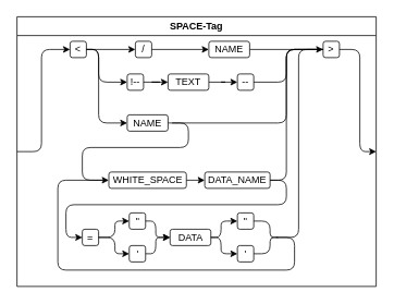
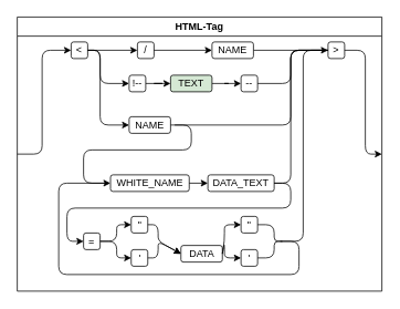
  <mxCell id="0" />
  <mxCell id="1" parent="0" />
- <mxCell id="2" value="SPACE-Tag" style="swimlane;" vertex="1" parent="1"><mxGeometry x="20" y="20" width="440" height="330" as="geometry"><mxRectangle x="180" y="70" width="130" height="23" as="alternateBounds" /></mxGeometry></mxCell>
+ <mxCell id="2" value="HTML-Tag" style="swimlane;" vertex="1" parent="1"><mxGeometry x="20" y="20" width="440" height="330" as="geometry"><mxRectangle x="180" y="70" width="130" height="23" as="alternateBounds" /></mxGeometry></mxCell>
  <mxCell id="3" value="&amp;lt;" style="rounded=1;whiteSpace=wrap;html=1;" vertex="1" parent="2"><mxGeometry x="65" y="30" width="20" height="20" as="geometry" /></mxCell>
  <mxCell id="4" value="&amp;gt;" style="rounded=1;whiteSpace=wrap;html=1;" vertex="1" parent="2"><mxGeometry x="375" y="30" width="20" height="20" as="geometry" /></mxCell>
  <mxCell id="5" value="/" style="rounded=1;whiteSpace=wrap;html=1;" vertex="1" parent="2"><mxGeometry x="145" y="30" width="20" height="20" as="geometry" /></mxCell>
  <mxCell id="6" style="edgeStyle=orthogonalEdgeStyle;rounded=0;orthogonalLoop=1;jettySize=auto;html=1;entryX=0;entryY=0.5;entryDx=0;entryDy=0;" edge="1" parent="2" source="3" target="5"><mxGeometry relative="1" as="geometry" /></mxCell>
  <mxCell id="7" style="edgeStyle=orthogonalEdgeStyle;rounded=0;orthogonalLoop=1;jettySize=auto;html=1;entryX=0;entryY=0.5;entryDx=0;entryDy=0;" edge="1" parent="2" source="8" target="4"><mxGeometry relative="1" as="geometry" /></mxCell>
  <mxCell id="8" value="NAME" style="rounded=1;whiteSpace=wrap;html=1;" vertex="1" parent="2"><mxGeometry x="235" y="30" width="50" height="20" as="geometry" /></mxCell>
  <mxCell id="9" style="edgeStyle=orthogonalEdgeStyle;rounded=0;orthogonalLoop=1;jettySize=auto;html=1;entryX=0;entryY=0.5;entryDx=0;entryDy=0;" edge="1" parent="2" source="5" target="8"><mxGeometry relative="1" as="geometry" /></mxCell>
  <mxCell id="10" value="NAME" style="rounded=1;whiteSpace=wrap;html=1;" vertex="1" parent="2"><mxGeometry x="135" y="120" width="50" height="20" as="geometry" /></mxCell>
- <mxCell id="11" value="WHITE_SPACE" style="rounded=1;whiteSpace=wrap;html=1;" vertex="1" parent="2"><mxGeometry x="112.5" y="190" width="95" height="20" as="geometry" /></mxCell>
- <mxCell id="12" value="DATA_NAME" style="rounded=1;whiteSpace=wrap;html=1;" vertex="1" parent="2"><mxGeometry x="230" y="190" width="80" height="20" as="geometry" /></mxCell>
+ <mxCell id="11" value="WHITE_NAME" style="rounded=1;whiteSpace=wrap;html=1;" vertex="1" parent="2"><mxGeometry x="112.5" y="190" width="95" height="20" as="geometry" /></mxCell>
+ <mxCell id="12" value="DATA_TEXT" style="rounded=1;whiteSpace=wrap;html=1;" vertex="1" parent="2"><mxGeometry x="230" y="190" width="80" height="20" as="geometry" /></mxCell>
  <mxCell id="13" value="=" style="rounded=1;whiteSpace=wrap;html=1;" vertex="1" parent="2"><mxGeometry x="80" y="260" width="20" height="20" as="geometry" /></mxCell>
  <mxCell id="14" value="&quot;" style="rounded=1;whiteSpace=wrap;html=1;" vertex="1" parent="2"><mxGeometry x="137.5" y="240" width="20" height="20" as="geometry" /></mxCell>
  <mxCell id="15" value="'" style="rounded=1;whiteSpace=wrap;html=1;" vertex="1" parent="2"><mxGeometry x="137.5" y="280" width="20" height="20" as="geometry" /></mxCell>
- <mxCell id="16" value="DATA" style="rounded=1;whiteSpace=wrap;html=1;" vertex="1" parent="2"><mxGeometry x="187.5" y="260" width="50" height="20" as="geometry" /></mxCell>
+ <mxCell id="16" value="DATA" style="rounded=1;whiteSpace=wrap;html=1;" vertex="1" parent="2"><mxGeometry x="197.5" y="275" width="50" height="20" as="geometry" /></mxCell>
  <mxCell id="17" value="&quot;" style="rounded=1;whiteSpace=wrap;html=1;" vertex="1" parent="2"><mxGeometry x="270" y="240" width="20" height="20" as="geometry" /></mxCell>
  <mxCell id="18" value="'" style="rounded=1;whiteSpace=wrap;html=1;" vertex="1" parent="2"><mxGeometry x="270" y="280" width="20" height="20" as="geometry" /></mxCell>
  <mxCell id="19" value="" style="endArrow=classic;html=1;entryX=0;entryY=0.5;entryDx=0;entryDy=0;exitX=0;exitY=0.5;exitDx=0;exitDy=0;" edge="1" parent="2" source="2" target="3"><mxGeometry width="50" height="50" relative="1" as="geometry"><mxPoint y="40" as="sourcePoint" /><mxPoint x="45" y="15" as="targetPoint" /><Array as="points"><mxPoint x="30" y="165" /><mxPoint x="30" y="40" /></Array></mxGeometry></mxCell>
  <mxCell id="20" value="" style="endArrow=classic;html=1;entryX=0;entryY=0.5;entryDx=0;entryDy=0;exitX=1;exitY=0.5;exitDx=0;exitDy=0;" edge="1" parent="2" source="3" target="10"><mxGeometry width="50" height="50" relative="1" as="geometry"><mxPoint x="50" y="90" as="sourcePoint" /><mxPoint x="100" y="40" as="targetPoint" /><Array as="points"><mxPoint x="100" y="40" /><mxPoint x="100" y="130" /></Array></mxGeometry></mxCell>
  <mxCell id="21" value="" style="endArrow=none;html=1;exitX=1;exitY=0.5;exitDx=0;exitDy=0;entryX=0;entryY=0.5;entryDx=0;entryDy=0;" edge="1" parent="2" source="10" target="4"><mxGeometry width="50" height="50" relative="1" as="geometry"><mxPoint x="270" y="110" as="sourcePoint" /><mxPoint x="320" y="60" as="targetPoint" /><Array as="points"><mxPoint x="330" y="130" /><mxPoint x="330" y="40" /></Array></mxGeometry></mxCell>
  <mxCell id="22" value="" style="endArrow=classic;html=1;entryX=0;entryY=0.5;entryDx=0;entryDy=0;" edge="1" parent="2" target="11"><mxGeometry width="50" height="50" relative="1" as="geometry"><mxPoint x="190" y="130" as="sourcePoint" /><mxPoint x="110" y="190" as="targetPoint" /><Array as="points"><mxPoint x="210" y="130" /><mxPoint x="210" y="160" /><mxPoint x="80" y="160" /><mxPoint x="80" y="200" /></Array></mxGeometry></mxCell>
  <mxCell id="23" value="" style="endArrow=classic;html=1;exitX=1;exitY=0.5;exitDx=0;exitDy=0;entryX=0;entryY=0.5;entryDx=0;entryDy=0;" edge="1" parent="2" source="11" target="12"><mxGeometry width="50" height="50" relative="1" as="geometry"><mxPoint x="300" y="180" as="sourcePoint" /><mxPoint x="350" y="130" as="targetPoint" /></mxGeometry></mxCell>
  <mxCell id="24" value="" style="endArrow=none;html=1;exitX=1;exitY=0.5;exitDx=0;exitDy=0;entryX=0;entryY=0.5;entryDx=0;entryDy=0;" edge="1" parent="2" source="12" target="4"><mxGeometry width="50" height="50" relative="1" as="geometry"><mxPoint x="295" y="150" as="sourcePoint" /><mxPoint x="345" y="100" as="targetPoint" /><Array as="points"><mxPoint x="330" y="200" /><mxPoint x="330" y="40" /></Array></mxGeometry></mxCell>
  <mxCell id="25" value="" style="endArrow=classic;html=1;exitX=1;exitY=0.5;exitDx=0;exitDy=0;entryX=0;entryY=0.5;entryDx=0;entryDy=0;" edge="1" parent="2" source="12" target="13"><mxGeometry width="50" height="50" relative="1" as="geometry"><mxPoint x="300" y="180" as="sourcePoint" /><mxPoint x="350" y="130" as="targetPoint" /><Array as="points"><mxPoint x="330" y="200" /><mxPoint x="330" y="230" /><mxPoint x="60" y="230" /><mxPoint x="60" y="270" /><mxPoint x="80" y="270" /></Array></mxGeometry></mxCell>
  <mxCell id="26" value="" style="endArrow=classic;html=1;exitX=1;exitY=0.5;exitDx=0;exitDy=0;entryX=0;entryY=0.5;entryDx=0;entryDy=0;" edge="1" parent="2" source="13" target="14"><mxGeometry width="50" height="50" relative="1" as="geometry"><mxPoint x="280" y="180" as="sourcePoint" /><mxPoint x="330" y="130" as="targetPoint" /><Array as="points"><mxPoint x="120" y="270" /><mxPoint x="120" y="250" /></Array></mxGeometry></mxCell>
  <mxCell id="27" value="" style="endArrow=classic;html=1;exitX=1;exitY=0.5;exitDx=0;exitDy=0;entryX=0;entryY=0.5;entryDx=0;entryDy=0;" edge="1" parent="2" source="13" target="15"><mxGeometry width="50" height="50" relative="1" as="geometry"><mxPoint x="280" y="180" as="sourcePoint" /><mxPoint x="330" y="130" as="targetPoint" /><Array as="points"><mxPoint x="120" y="270" /><mxPoint x="120" y="290" /></Array></mxGeometry></mxCell>
  <mxCell id="28" value="" style="endArrow=classic;html=1;exitX=1;exitY=0.5;exitDx=0;exitDy=0;entryX=0;entryY=0.5;entryDx=0;entryDy=0;" edge="1" parent="2" source="14" target="16"><mxGeometry width="50" height="50" relative="1" as="geometry"><mxPoint x="280" y="180" as="sourcePoint" /><mxPoint x="330" y="130" as="targetPoint" /><Array as="points"><mxPoint x="170" y="250" /><mxPoint x="170" y="270" /></Array></mxGeometry></mxCell>
  <mxCell id="29" value="" style="endArrow=classic;html=1;exitX=1;exitY=0.5;exitDx=0;exitDy=0;entryX=0;entryY=0.5;entryDx=0;entryDy=0;" edge="1" parent="2" source="15" target="16"><mxGeometry width="50" height="50" relative="1" as="geometry"><mxPoint x="280" y="180" as="sourcePoint" /><mxPoint x="330" y="130" as="targetPoint" /><Array as="points"><mxPoint x="170" y="290" /><mxPoint x="170" y="270" /></Array></mxGeometry></mxCell>
  <mxCell id="30" value="" style="endArrow=classic;html=1;exitX=1;exitY=0.5;exitDx=0;exitDy=0;entryX=0;entryY=0.5;entryDx=0;entryDy=0;" edge="1" parent="2" source="16" target="17"><mxGeometry width="50" height="50" relative="1" as="geometry"><mxPoint x="280" y="180" as="sourcePoint" /><mxPoint x="330" y="130" as="targetPoint" /><Array as="points"><mxPoint x="250" y="270" /><mxPoint x="250" y="250" /></Array></mxGeometry></mxCell>
  <mxCell id="31" value="" style="endArrow=classic;html=1;exitX=1;exitY=0.5;exitDx=0;exitDy=0;entryX=0;entryY=0.5;entryDx=0;entryDy=0;" edge="1" parent="2" source="16" target="18"><mxGeometry width="50" height="50" relative="1" as="geometry"><mxPoint x="280" y="180" as="sourcePoint" /><mxPoint x="330" y="130" as="targetPoint" /><Array as="points"><mxPoint x="250" y="270" /><mxPoint x="250" y="290" /></Array></mxGeometry></mxCell>
  <mxCell id="32" value="" style="endArrow=none;html=1;exitX=1;exitY=0.5;exitDx=0;exitDy=0;" edge="1" parent="2" source="17"><mxGeometry width="50" height="50" relative="1" as="geometry"><mxPoint x="280" y="180" as="sourcePoint" /><mxPoint x="320" y="270" as="targetPoint" /><Array as="points"><mxPoint x="310" y="250" /><mxPoint x="310" y="270" /></Array></mxGeometry></mxCell>
  <mxCell id="33" value="" style="endArrow=none;html=1;exitX=1;exitY=0.5;exitDx=0;exitDy=0;" edge="1" parent="2" source="18"><mxGeometry width="50" height="50" relative="1" as="geometry"><mxPoint x="280" y="180" as="sourcePoint" /><mxPoint x="320" y="270" as="targetPoint" /><Array as="points"><mxPoint x="310" y="290" /><mxPoint x="310" y="270" /></Array></mxGeometry></mxCell>
  <mxCell id="34" value="" style="endArrow=none;html=1;" edge="1" parent="2"><mxGeometry width="50" height="50" relative="1" as="geometry"><mxPoint x="320" y="270" as="sourcePoint" /><mxPoint x="369" y="40" as="targetPoint" /><Array as="points"><mxPoint x="345" y="270" /><mxPoint x="345" y="40" /></Array></mxGeometry></mxCell>
  <mxCell id="35" value="" style="endArrow=none;html=1;" edge="1" parent="2"><mxGeometry width="50" height="50" relative="1" as="geometry"><mxPoint x="317.5" y="270" as="sourcePoint" /><mxPoint x="107.5" y="200" as="targetPoint" /><Array as="points"><mxPoint x="340" y="270" /><mxPoint x="340" y="310" /><mxPoint x="50" y="310" /><mxPoint x="50" y="200" /></Array></mxGeometry></mxCell>
  <mxCell id="36" value="" style="endArrow=classic;html=1;exitX=1;exitY=0.5;exitDx=0;exitDy=0;entryX=1;entryY=0.5;entryDx=0;entryDy=0;" edge="1" parent="2" source="4" target="2"><mxGeometry width="50" height="50" relative="1" as="geometry"><mxPoint x="280" y="260" as="sourcePoint" /><mxPoint x="330" y="210" as="targetPoint" /><Array as="points"><mxPoint x="420" y="40" /><mxPoint x="420" y="165" /></Array></mxGeometry></mxCell>
  <mxCell id="37" style="edgeStyle=orthogonalEdgeStyle;rounded=0;orthogonalLoop=1;jettySize=auto;html=1;entryX=0;entryY=0.5;entryDx=0;entryDy=0;" edge="1" parent="2" source="38" target="41"><mxGeometry relative="1" as="geometry" /></mxCell>
  <mxCell id="38" value="!--" style="rounded=1;whiteSpace=wrap;html=1;" vertex="1" parent="2"><mxGeometry x="135" y="70" width="20" height="20" as="geometry" /></mxCell>
  <mxCell id="39" value="" style="endArrow=classic;html=1;exitX=1;exitY=0.5;exitDx=0;exitDy=0;entryX=0;entryY=0.5;entryDx=0;entryDy=0;" edge="1" parent="2" source="3" target="38"><mxGeometry width="50" height="50" relative="1" as="geometry"><mxPoint x="280" y="240" as="sourcePoint" /><mxPoint x="330" y="190" as="targetPoint" /><Array as="points"><mxPoint x="100" y="40" /><mxPoint x="100" y="80" /></Array></mxGeometry></mxCell>
  <mxCell id="40" style="edgeStyle=orthogonalEdgeStyle;rounded=0;orthogonalLoop=1;jettySize=auto;html=1;entryX=0;entryY=0.5;entryDx=0;entryDy=0;" edge="1" parent="2" source="41" target="42"><mxGeometry relative="1" as="geometry" /></mxCell>
- <mxCell id="41" value="TEXT" style="rounded=1;whiteSpace=wrap;html=1;" vertex="1" parent="2"><mxGeometry x="185" y="70" width="50" height="20" as="geometry" /></mxCell>
+ <mxCell id="41" value="TEXT" style="rounded=1;whiteSpace=wrap;html=1;fillColor=#d5e8d4;" vertex="1" parent="2"><mxGeometry x="185" y="70" width="50" height="20" as="geometry" /></mxCell>
  <mxCell id="42" value="--" style="rounded=1;whiteSpace=wrap;html=1;" vertex="1" parent="2"><mxGeometry x="270" y="70" width="20" height="20" as="geometry" /></mxCell>
  <mxCell id="43" value="" style="endArrow=none;html=1;entryX=0;entryY=0.5;entryDx=0;entryDy=0;exitX=1;exitY=0.5;exitDx=0;exitDy=0;" edge="1" parent="2" source="42" target="4"><mxGeometry width="50" height="50" relative="1" as="geometry"><mxPoint x="180" y="120" as="sourcePoint" /><mxPoint x="230" y="70" as="targetPoint" /><Array as="points"><mxPoint x="330" y="80" /><mxPoint x="330" y="40" /></Array></mxGeometry></mxCell>
